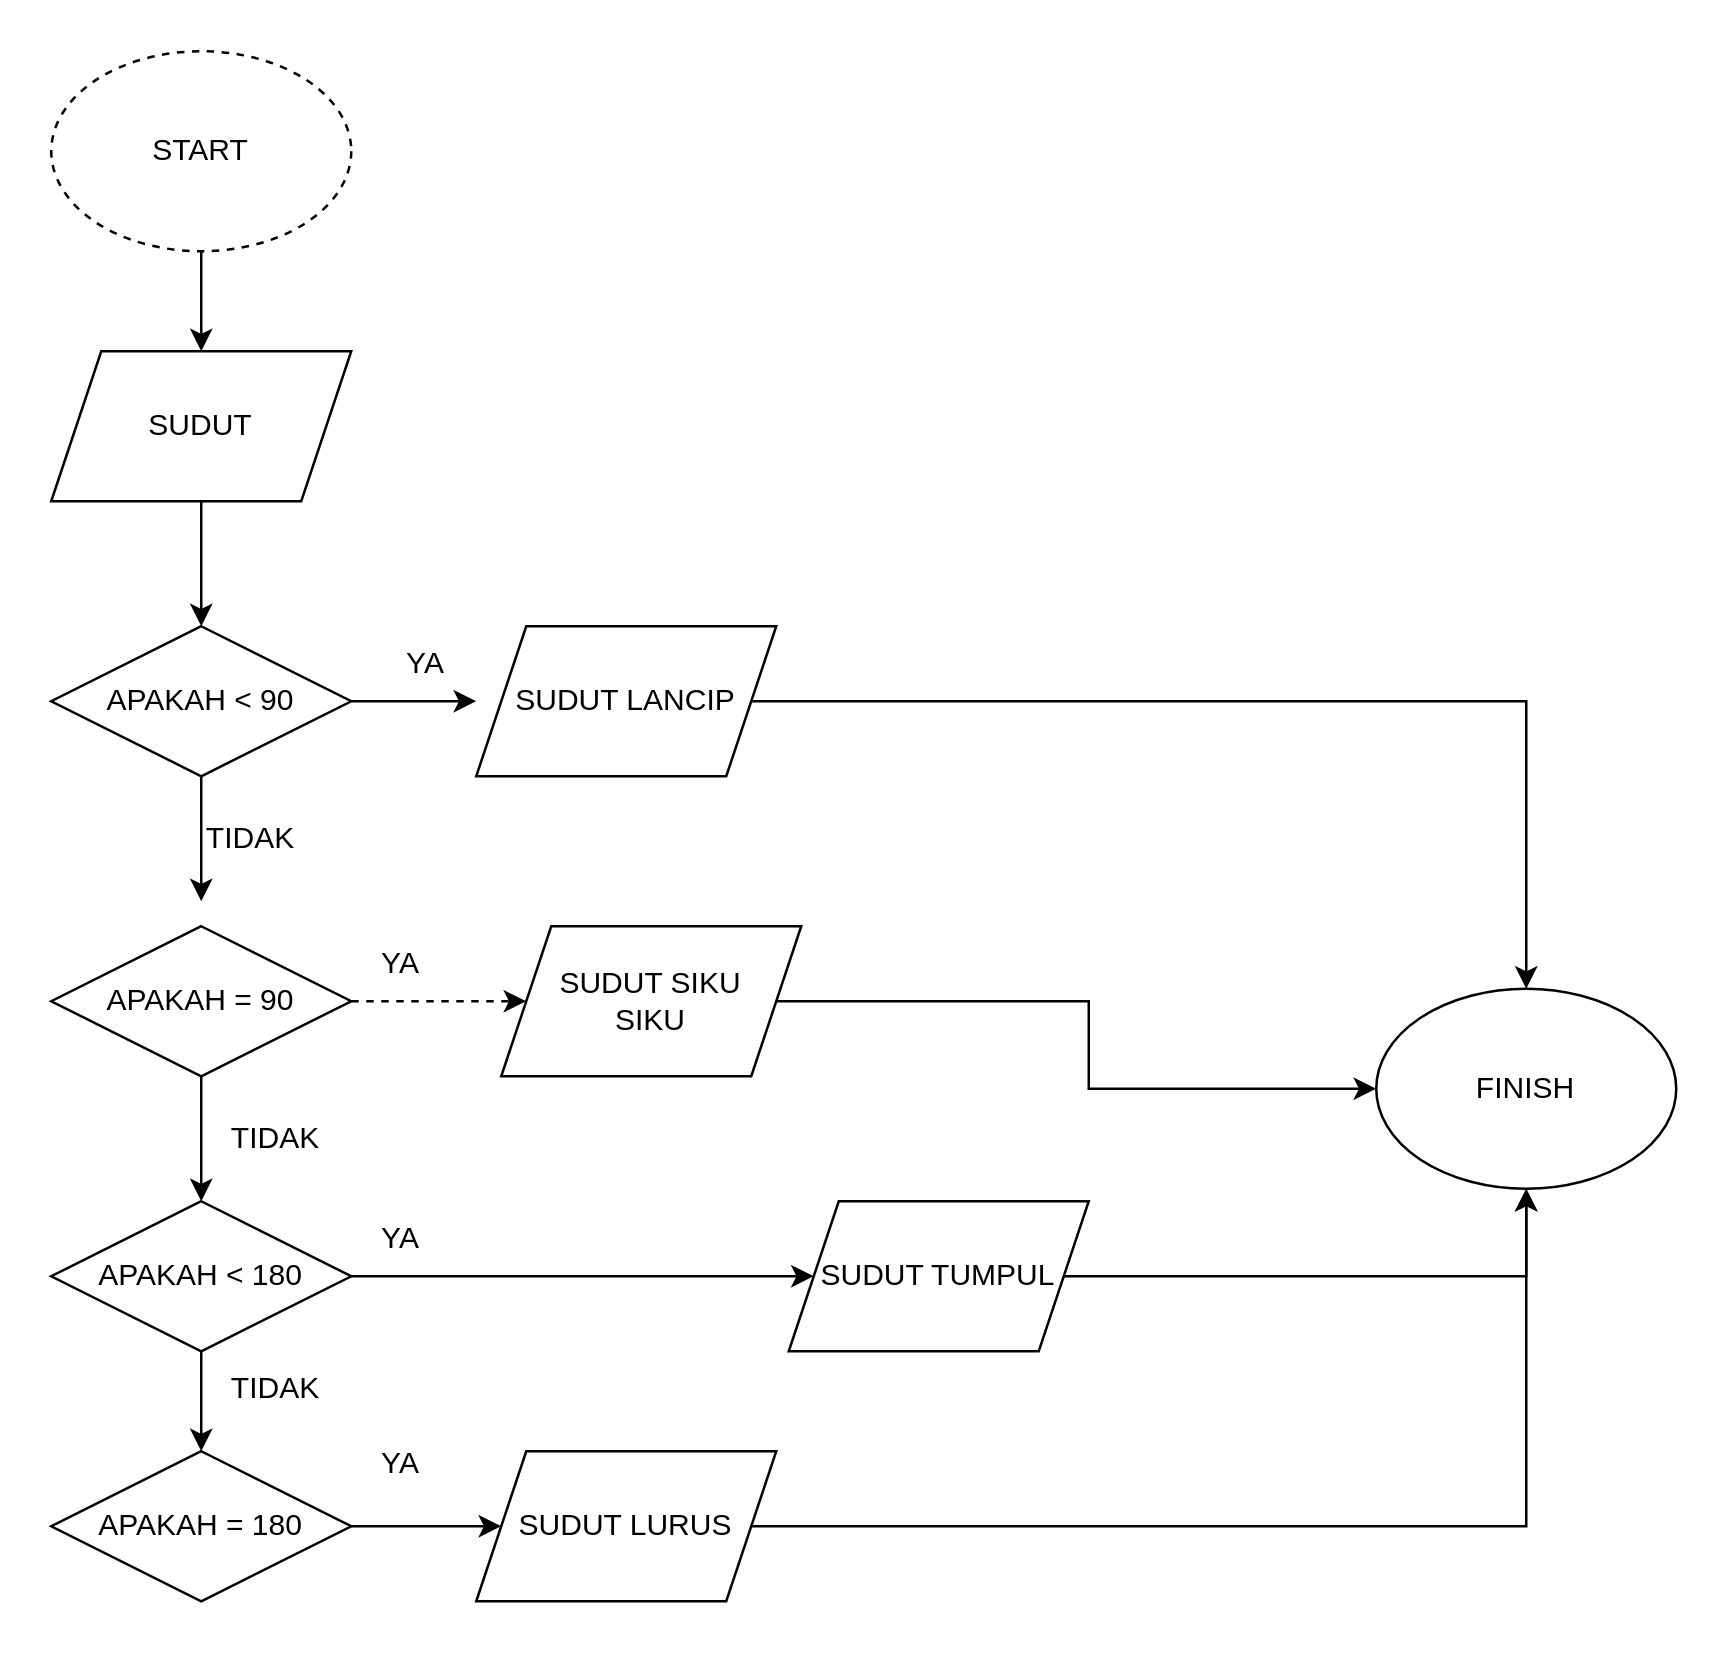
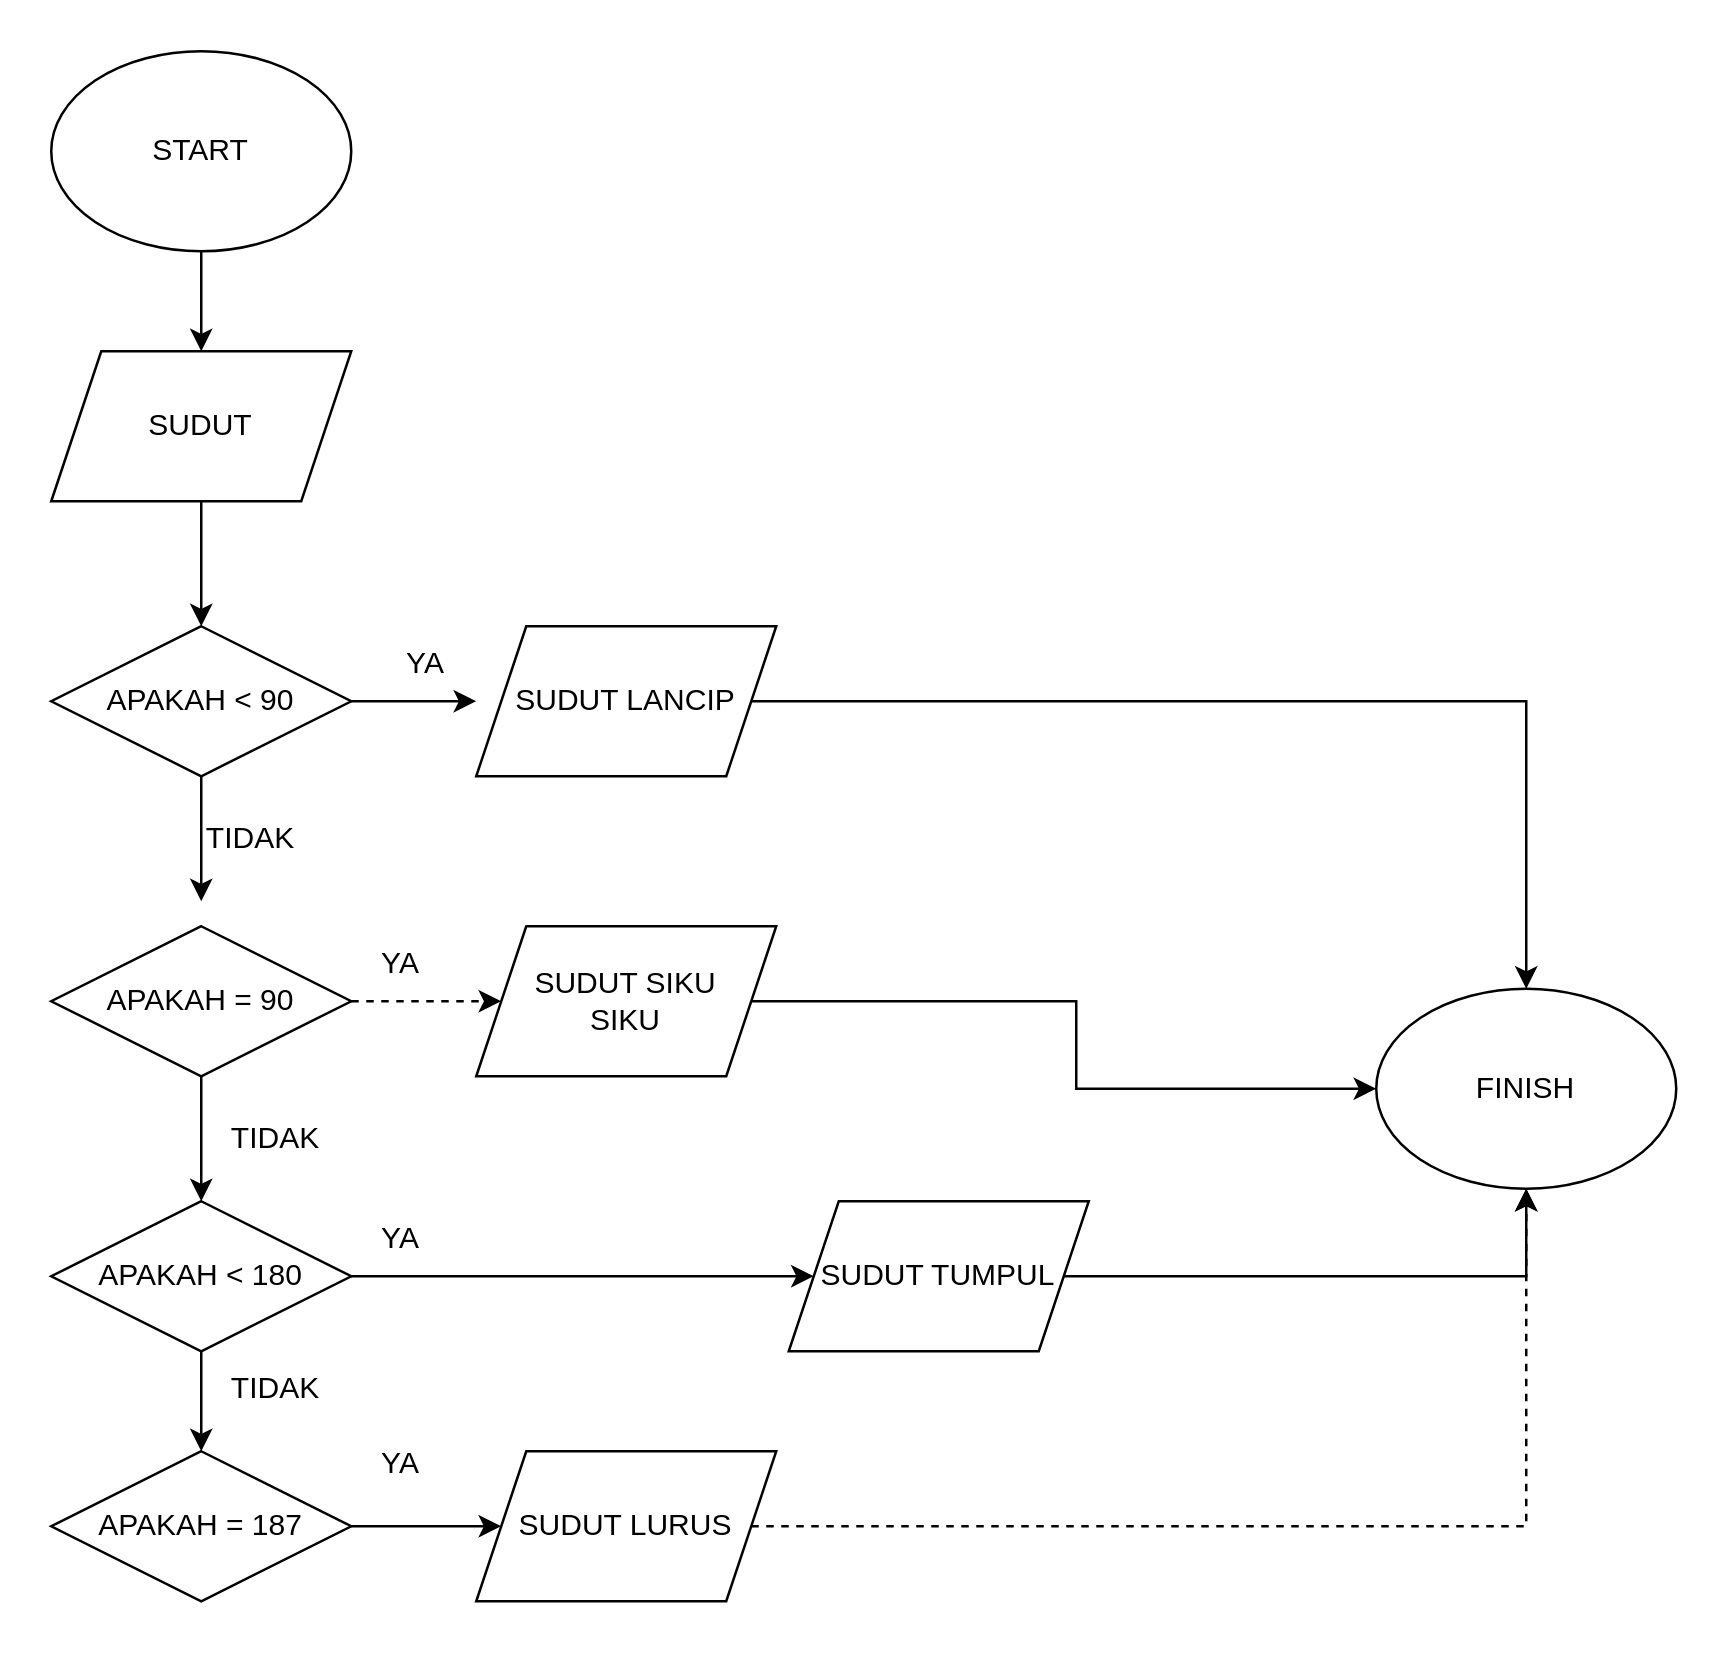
  <mxCell id="0" />
  <mxCell id="1" parent="0" />
  <mxCell id="2" style="edgeStyle=orthogonalEdgeStyle;rounded=0;orthogonalLoop=1;jettySize=auto;html=1;" parent="1" source="3" edge="1"><mxGeometry relative="1" as="geometry"><mxPoint x="80" y="140" as="targetPoint" /></mxGeometry></mxCell>
- <mxCell id="3" value="START" style="ellipse;whiteSpace=wrap;html=1;dashed=1;" parent="1" vertex="1"><mxGeometry x="20" y="20" width="120" height="80" as="geometry" /></mxCell>
+ <mxCell id="3" value="START" style="ellipse;whiteSpace=wrap;html=1;" parent="1" vertex="1"><mxGeometry x="20" y="20" width="120" height="80" as="geometry" /></mxCell>
  <mxCell id="4" style="edgeStyle=orthogonalEdgeStyle;rounded=0;orthogonalLoop=1;jettySize=auto;html=1;" parent="1" source="5" edge="1"><mxGeometry relative="1" as="geometry"><mxPoint x="80" y="250" as="targetPoint" /></mxGeometry></mxCell>
  <mxCell id="5" value="SUDUT" style="shape=parallelogram;perimeter=parallelogramPerimeter;whiteSpace=wrap;html=1;fixedSize=1;" parent="1" vertex="1"><mxGeometry x="20" y="140" width="120" height="60" as="geometry" /></mxCell>
  <mxCell id="6" style="edgeStyle=orthogonalEdgeStyle;rounded=0;orthogonalLoop=1;jettySize=auto;html=1;" parent="1" source="8" edge="1"><mxGeometry relative="1" as="geometry"><mxPoint x="80" y="360" as="targetPoint" /></mxGeometry></mxCell>
  <mxCell id="7" style="edgeStyle=orthogonalEdgeStyle;rounded=0;orthogonalLoop=1;jettySize=auto;html=1;" parent="1" source="8" edge="1"><mxGeometry relative="1" as="geometry"><mxPoint x="190" y="280" as="targetPoint" /></mxGeometry></mxCell>
  <mxCell id="8" value="APAKAH &amp;lt; 90" style="rhombus;whiteSpace=wrap;html=1;rounded=0;" parent="1" vertex="1"><mxGeometry x="20" y="250" width="120" height="60" as="geometry" /></mxCell>
  <mxCell id="9" style="edgeStyle=orthogonalEdgeStyle;rounded=0;orthogonalLoop=1;jettySize=auto;html=1;entryX=0.5;entryY=0;entryDx=0;entryDy=0;" parent="1" source="11" target="23" edge="1"><mxGeometry relative="1" as="geometry"><mxPoint x="80" y="460" as="targetPoint" /></mxGeometry></mxCell>
  <mxCell id="10" style="edgeStyle=orthogonalEdgeStyle;rounded=0;orthogonalLoop=1;jettySize=auto;html=1;dashed=1;" parent="1" source="11" target="18" edge="1"><mxGeometry relative="1" as="geometry" /></mxCell>
  <mxCell id="11" value="APAKAH = 90" style="rhombus;whiteSpace=wrap;html=1;rounded=0;" parent="1" vertex="1"><mxGeometry x="20" y="370" width="120" height="60" as="geometry" /></mxCell>
  <mxCell id="12" value="TIDAK" style="text;html=1;strokeColor=none;fillColor=none;align=center;verticalAlign=middle;whiteSpace=wrap;rounded=0;" parent="1" vertex="1"><mxGeometry x="70" y="320" width="60" height="30" as="geometry" /></mxCell>
  <mxCell id="13" value="YA" style="text;html=1;strokeColor=none;fillColor=none;align=center;verticalAlign=middle;whiteSpace=wrap;rounded=0;" parent="1" vertex="1"><mxGeometry x="140" y="250" width="60" height="30" as="geometry" /></mxCell>
  <mxCell id="14" style="edgeStyle=orthogonalEdgeStyle;rounded=0;orthogonalLoop=1;jettySize=auto;html=1;" parent="1" source="15" target="16" edge="1"><mxGeometry relative="1" as="geometry"><mxPoint x="370" y="280" as="targetPoint" /></mxGeometry></mxCell>
  <mxCell id="15" value="SUDUT LANCIP" style="shape=parallelogram;perimeter=parallelogramPerimeter;whiteSpace=wrap;html=1;fixedSize=1;" parent="1" vertex="1"><mxGeometry x="190" y="250" width="120" height="60" as="geometry" /></mxCell>
  <mxCell id="16" value="FINISH" style="ellipse;whiteSpace=wrap;html=1;" parent="1" vertex="1"><mxGeometry x="550" y="395" width="120" height="80" as="geometry" /></mxCell>
  <mxCell id="17" style="edgeStyle=orthogonalEdgeStyle;rounded=0;orthogonalLoop=1;jettySize=auto;html=1;" parent="1" source="18" target="16" edge="1"><mxGeometry relative="1" as="geometry"><mxPoint x="370" y="400" as="targetPoint" /></mxGeometry></mxCell>
- <mxCell id="18" value="SUDUT SIKU&lt;br&gt;SIKU" style="shape=parallelogram;perimeter=parallelogramPerimeter;whiteSpace=wrap;html=1;fixedSize=1;" parent="1" vertex="1"><mxGeometry x="200" y="370" width="120" height="60" as="geometry" /></mxCell>
+ <mxCell id="18" value="SUDUT SIKU&lt;br&gt;SIKU" style="shape=parallelogram;perimeter=parallelogramPerimeter;whiteSpace=wrap;html=1;fixedSize=1;" parent="1" vertex="1"><mxGeometry x="190" y="370" width="120" height="60" as="geometry" /></mxCell>
  <mxCell id="19" style="edgeStyle=orthogonalEdgeStyle;rounded=0;orthogonalLoop=1;jettySize=auto;html=1;" parent="1" source="20" target="16" edge="1"><mxGeometry relative="1" as="geometry"><mxPoint x="370" y="510" as="targetPoint" /></mxGeometry></mxCell>
  <mxCell id="20" value="SUDUT TUMPUL" style="shape=parallelogram;perimeter=parallelogramPerimeter;whiteSpace=wrap;html=1;fixedSize=1;" parent="1" vertex="1"><mxGeometry x="315" y="480" width="120" height="60" as="geometry" /></mxCell>
  <mxCell id="21" style="edgeStyle=orthogonalEdgeStyle;rounded=0;orthogonalLoop=1;jettySize=auto;html=1;entryX=0;entryY=0.5;entryDx=0;entryDy=0;" parent="1" source="23" target="20" edge="1"><mxGeometry relative="1" as="geometry" /></mxCell>
  <mxCell id="22" style="edgeStyle=orthogonalEdgeStyle;rounded=0;orthogonalLoop=1;jettySize=auto;html=1;" parent="1" source="23" edge="1"><mxGeometry relative="1" as="geometry"><mxPoint x="80" y="580" as="targetPoint" /></mxGeometry></mxCell>
  <mxCell id="23" value="APAKAH &amp;lt; 180" style="rhombus;whiteSpace=wrap;html=1;rounded=0;" parent="1" vertex="1"><mxGeometry x="20" y="480" width="120" height="60" as="geometry" /></mxCell>
  <mxCell id="24" value="TIDAK" style="text;html=1;strokeColor=none;fillColor=none;align=center;verticalAlign=middle;whiteSpace=wrap;rounded=0;" parent="1" vertex="1"><mxGeometry x="80" y="440" width="60" height="30" as="geometry" /></mxCell>
  <mxCell id="25" value="TIDAK" style="text;html=1;strokeColor=none;fillColor=none;align=center;verticalAlign=middle;whiteSpace=wrap;rounded=0;" parent="1" vertex="1"><mxGeometry x="80" y="540" width="60" height="30" as="geometry" /></mxCell>
- <mxCell id="26" style="edgeStyle=orthogonalEdgeStyle;rounded=0;orthogonalLoop=1;jettySize=auto;html=1;entryX=0.5;entryY=1;entryDx=0;entryDy=0;" parent="1" source="27" target="16" edge="1"><mxGeometry relative="1" as="geometry"><mxPoint x="370" y="610" as="targetPoint" /></mxGeometry></mxCell>
+ <mxCell id="26" style="edgeStyle=orthogonalEdgeStyle;rounded=0;orthogonalLoop=1;jettySize=auto;html=1;entryX=0.5;entryY=1;entryDx=0;entryDy=0;dashed=1;" parent="1" source="27" target="16" edge="1"><mxGeometry relative="1" as="geometry"><mxPoint x="370" y="610" as="targetPoint" /></mxGeometry></mxCell>
  <mxCell id="27" value="SUDUT LURUS" style="shape=parallelogram;perimeter=parallelogramPerimeter;whiteSpace=wrap;html=1;fixedSize=1;" parent="1" vertex="1"><mxGeometry x="190" y="580" width="120" height="60" as="geometry" /></mxCell>
  <mxCell id="28" style="edgeStyle=orthogonalEdgeStyle;rounded=0;orthogonalLoop=1;jettySize=auto;html=1;entryX=0;entryY=0.5;entryDx=0;entryDy=0;" parent="1" source="29" target="27" edge="1"><mxGeometry relative="1" as="geometry" /></mxCell>
- <mxCell id="29" value="APAKAH = 180" style="rhombus;whiteSpace=wrap;html=1;rounded=0;" parent="1" vertex="1"><mxGeometry x="20" y="580" width="120" height="60" as="geometry" /></mxCell>
+ <mxCell id="29" value="APAKAH = 187" style="rhombus;whiteSpace=wrap;html=1;rounded=0;" parent="1" vertex="1"><mxGeometry x="20" y="580" width="120" height="60" as="geometry" /></mxCell>
  <mxCell id="30" value="YA" style="text;html=1;strokeColor=none;fillColor=none;align=center;verticalAlign=middle;whiteSpace=wrap;rounded=0;" vertex="1" parent="1"><mxGeometry x="130" y="370" width="60" height="30" as="geometry" /></mxCell>
  <mxCell id="31" value="YA" style="text;html=1;strokeColor=none;fillColor=none;align=center;verticalAlign=middle;whiteSpace=wrap;rounded=0;" vertex="1" parent="1"><mxGeometry x="130" y="480" width="60" height="30" as="geometry" /></mxCell>
  <mxCell id="32" value="YA" style="text;html=1;strokeColor=none;fillColor=none;align=center;verticalAlign=middle;whiteSpace=wrap;rounded=0;" vertex="1" parent="1"><mxGeometry x="130" y="570" width="60" height="30" as="geometry" /></mxCell>
